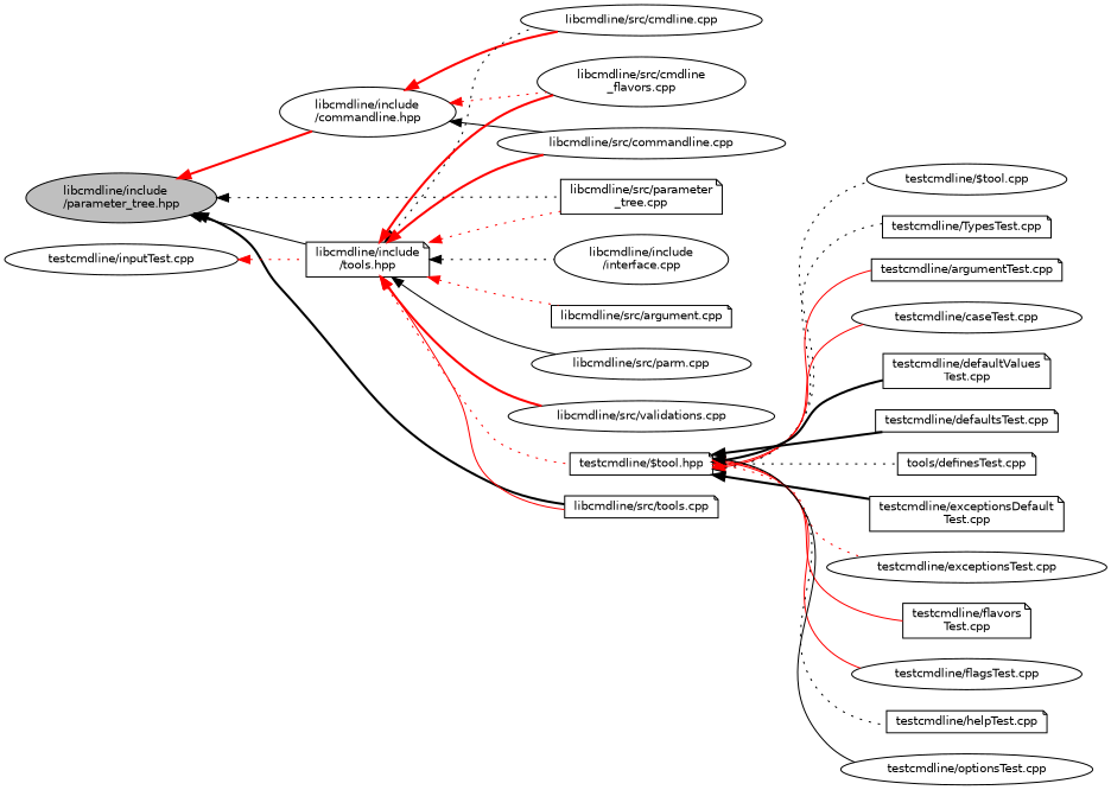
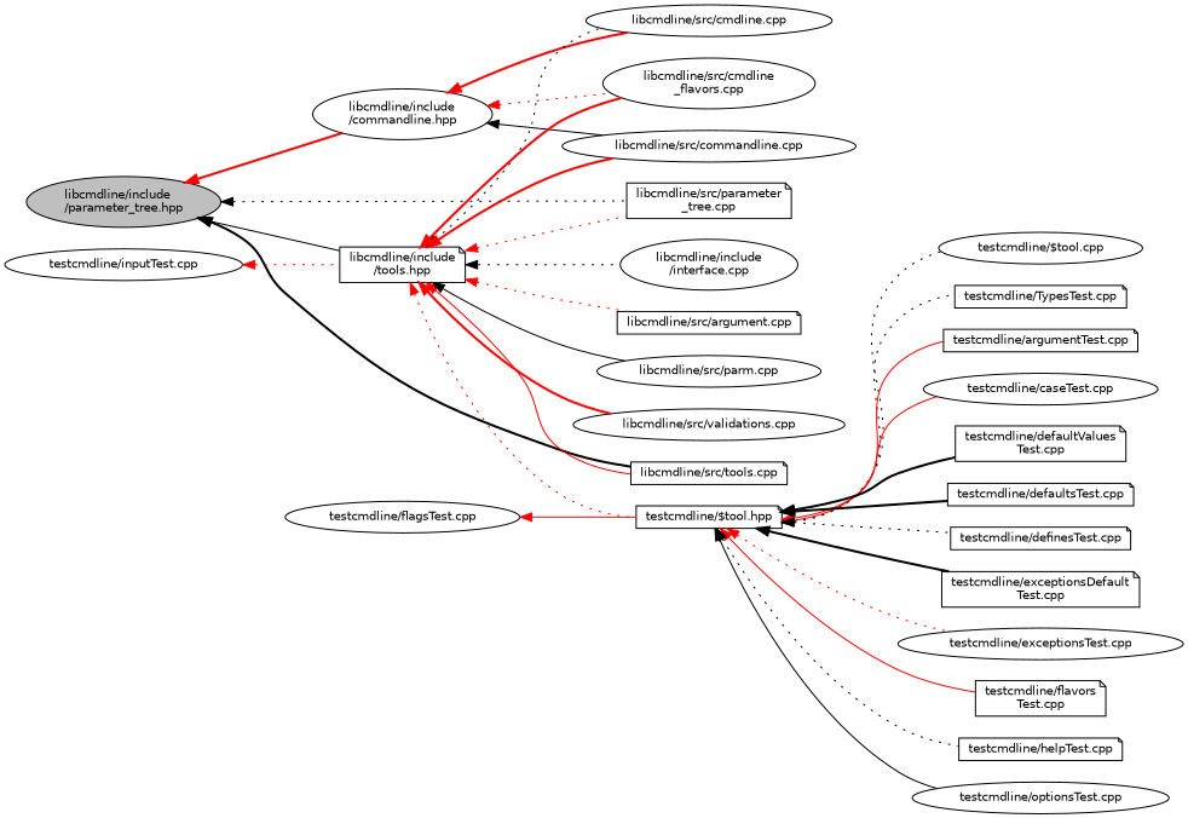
  digraph {
    rankdir=LR
    node [color=black fillcolor=white fontname=Helvetica fontsize=10 shape=ellipse style=filled]
    edge [color=red dir=back fontname=Helvetica fontsize=10 labelfontname=Helvetica labelfontsize=10 style=dotted]
    n1 [fillcolor=grey75 fontcolor=black height=0.2 label="libcmdline/include\l/parameter_tree.hpp" width=0.4]
    n2 [height=0.2 label="libcmdline/include\l/commandline.hpp" width=0.4]
    n3 [height=0.2 label="libcmdline/include\l/tools.hpp" shape=note width=0.4]
    n4 [height=0.2 label="libcmdline/src/parameter\l_tree.cpp" shape=note width=0.4]
    n5 [height=0.2 label="libcmdline/src/tools.cpp" shape=note width=0.4]
    n6 [height=0.2 label="libcmdline/src/cmdline.cpp" width=0.4]
    n7 [height=0.2 label="libcmdline/src/cmdline\l_flavors.cpp" width=0.4]
    n8 [height=0.2 label="libcmdline/src/commandline.cpp" width=0.4]
    n9 [height=0.2 label="libcmdline/include\l/interface.cpp" width=0.4]
    n10 [height=0.2 label="libcmdline/src/argument.cpp" shape=note width=0.4]
    n11 [height=0.2 label="libcmdline/src/parm.cpp" width=0.4]
    n12 [height=0.2 label="libcmdline/src/validations.cpp" width=0.4]
    n13 [height=0.2 label="testcmdline/$tool.hpp" shape=note width=0.4]
    n14 [height=0.2 label="testcmdline/$tool.cpp" width=0.4]
    n15 [height=0.2 label="testcmdline/TypesTest.cpp" shape=note width=0.4]
    n16 [height=0.2 label="testcmdline/argumentTest.cpp" shape=note width=0.4]
    n17 [height=0.2 label="testcmdline/caseTest.cpp" width=0.4]
    n18 [height=0.2 label="testcmdline/defaultValues\lTest.cpp" shape=note width=0.4]
    n19 [height=0.2 label="testcmdline/defaultsTest.cpp" shape=note width=0.4]
-   n20 [height=0.2 label="tools/definesTest.cpp" shape=note width=0.4]
+   n20 [height=0.2 label="testcmdline/definesTest.cpp" shape=note width=0.4]
    n21 [height=0.2 label="testcmdline/exceptionsDefault\lTest.cpp" shape=note width=0.4]
    n22 [height=0.2 label="testcmdline/exceptionsTest.cpp" width=0.4]
    n23 [height=0.2 label="testcmdline/flavors\lTest.cpp" shape=note width=0.4]
    n24 [height=0.2 label="testcmdline/flagsTest.cpp" width=0.4]
    n25 [height=0.2 label="testcmdline/helpTest.cpp" shape=note width=0.4]
    n26 [height=0.2 label="testcmdline/optionsTest.cpp" width=0.4]
    n27 [height=0.2 label="testcmdline/inputTest.cpp" width=0.4]
    n1 -> n2 [style=bold]
    n1 -> n3 [color=black style=solid]
    n1 -> n4 [color=black]
    n1 -> n5 [color=black style=bold]
    n2 -> n6 [style=bold]
    n2 -> n7
    n2 -> n8 [color=black style=solid]
    n3 -> n4
    n3 -> n5 [style=solid]
    n3 -> n6 [color=black]
    n3 -> n7 [style=bold]
    n3 -> n8 [style=bold]
    n3 -> n9 [color=black]
    n3 -> n10
    n3 -> n11 [color=black style=solid]
    n3 -> n12 [style=bold]
    n3 -> n13
    n13 -> n14 [color=black]
    n13 -> n15 [color=black]
    n13 -> n16 [style=solid]
    n13 -> n17 [style=solid]
    n13 -> n18 [color=black style=bold]
    n13 -> n19 [color=black style=bold]
    n13 -> n20 [color=black]
    n13 -> n21 [color=black style=bold]
    n13 -> n22
    n13 -> n23 [style=solid]
-   n13 -> n24 [style=solid]
+   n24 -> n13 [style=solid]
    n13 -> n25 [color=black]
    n13 -> n26 [color=black style=solid]
    n27 -> n3
  }
